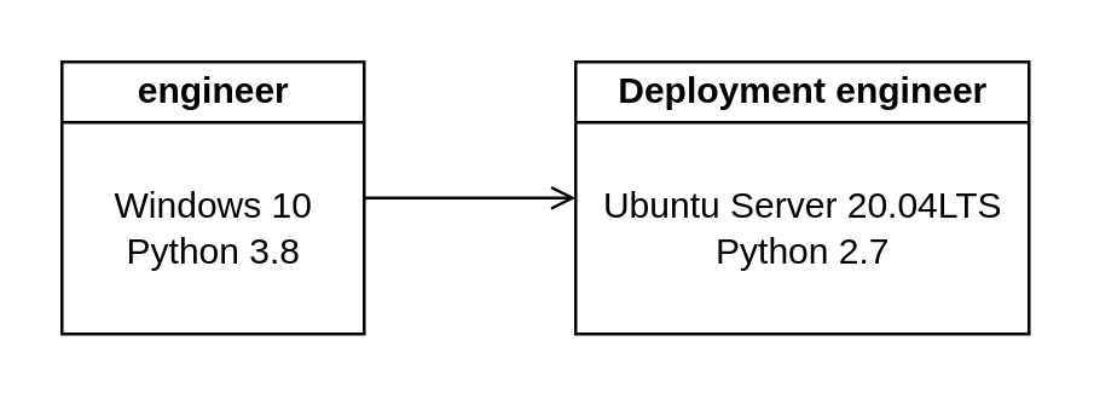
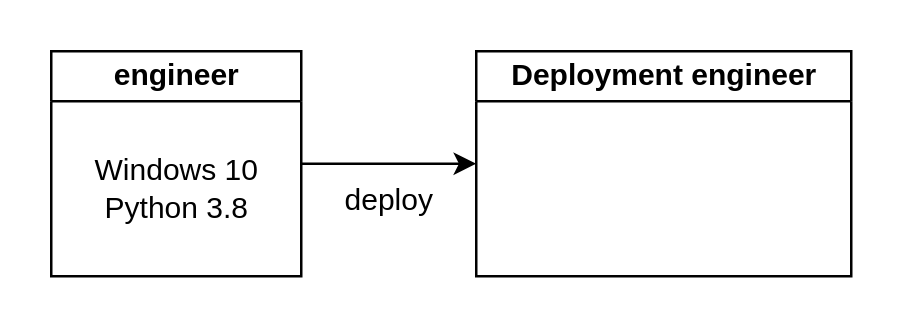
  <mxCell id="0" />
  <mxCell id="1" parent="0" />
- <mxCell id="2" style="edgeStyle=orthogonalEdgeStyle;rounded=0;orthogonalLoop=1;jettySize=auto;html=1;entryX=0;entryY=0.5;entryDx=0;entryDy=0;endArrow=open;" edge="1" parent="1" source="3" target="5"><mxGeometry relative="1" as="geometry" /></mxCell>
+ <mxCell id="2" style="edgeStyle=orthogonalEdgeStyle;rounded=0;orthogonalLoop=1;jettySize=auto;html=1;entryX=0;entryY=0.5;entryDx=0;entryDy=0;" edge="1" parent="1" source="3" target="5"><mxGeometry relative="1" as="geometry" /></mxCell>
  <mxCell id="3" value="&lt;div&gt;engineer&lt;/div&gt;" style="swimlane;html=1;startSize=20;horizontal=1;containerType=tree;glass=0;" parent="1" vertex="1"><mxGeometry x="20" y="20" width="100" height="90" as="geometry" /></mxCell>
  <mxCell id="4" value="Windows 10&lt;br&gt;Python 3.8" style="text;html=1;align=center;verticalAlign=middle;resizable=0;points=[];autosize=1;strokeColor=none;fillColor=none;" vertex="1" parent="3"><mxGeometry x="10" y="40" width="80" height="30" as="geometry" /></mxCell>
  <mxCell id="5" value="&lt;div&gt;Deployment engineer&lt;/div&gt;" style="swimlane;html=1;startSize=20;horizontal=1;containerType=tree;glass=0;" vertex="1" parent="1"><mxGeometry x="190" y="20" width="150" height="90" as="geometry"><mxRectangle x="340" y="250" width="180" height="20" as="alternateBounds" /></mxGeometry></mxCell>
- <mxCell id="6" value="Ubuntu Server 20.04LTS&lt;br&gt;Python 2.7" style="text;html=1;align=center;verticalAlign=middle;resizable=0;points=[];autosize=1;strokeColor=none;fillColor=none;" vertex="1" parent="5"><mxGeometry y="40" width="150" height="30" as="geometry" /></mxCell>
+ <mxCell id="7" value="deploy" style="text;html=1;align=center;verticalAlign=middle;resizable=0;points=[];autosize=1;strokeColor=none;fillColor=none;" vertex="1" parent="1"><mxGeometry x="130" y="70" width="50" height="20" as="geometry" /></mxCell>
